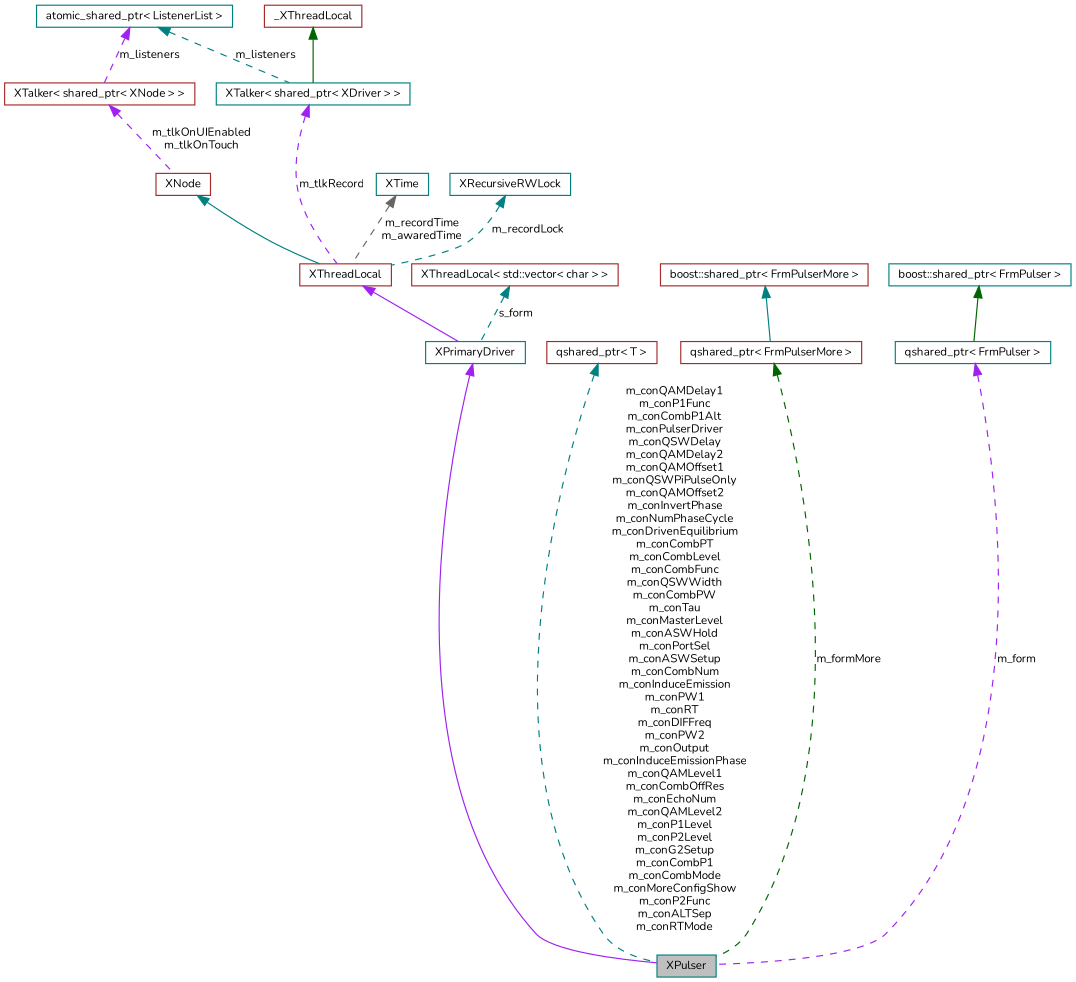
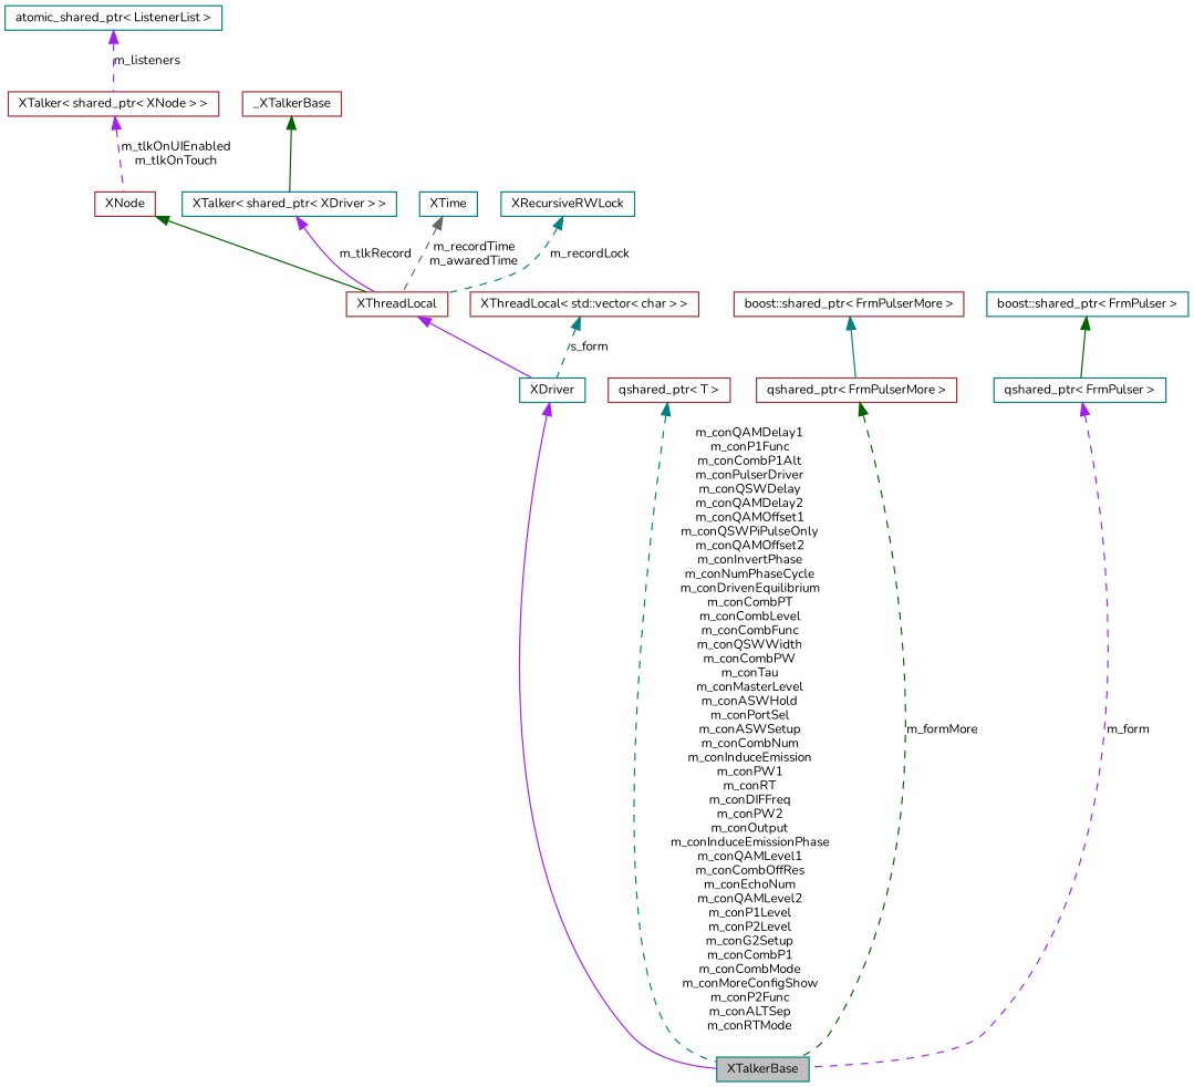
  digraph {
    fontname=Nunito
    node [color=teal fillcolor=white fontname=Nunito fontsize=10 shape=record style=filled]
    edge [color=purple dir=back fontname=Nunito fontsize=10 labelfontname="FreeSans.ttf" labelfontsize=10 style=dashed]
-   n1 [fillcolor=grey75 fontcolor=black height=0.2 label=XPulser width=0.4]
-   n2 [height=0.2 label=XPrimaryDriver width=0.4]
+   n1 [fillcolor=grey75 fontcolor=black height=0.2 label=XTalkerBase width=0.4]
+   n2 [height=0.2 label=XDriver width=0.4]
    n3 [color=brown height=0.2 label=XThreadLocal width=0.4]
    n4 [color=brown height=0.2 label=XNode width=0.4]
    n5 [color=brown height=0.2 label="XTalker\< shared_ptr\< XNode \> \>" width=0.4]
-   n6 [color=brown height=0.2 label=_XThreadLocal width=0.4]
+   n6 [color=brown height=0.2 label=_XTalkerBase width=0.4]
    n7 [height=0.2 label="XTalker\< shared_ptr\< XDriver \> \>" width=0.4]
    n8 [height=0.2 label="atomic_shared_ptr\< ListenerList \>" width=0.4]
    n9 [height=0.2 label=XTime width=0.4]
    n10 [height=0.2 label=XRecursiveRWLock width=0.4]
    n11 [color=brown height=0.2 label="XThreadLocal\< std::vector\< char \> \>" width=0.4]
    n12 [color=brown height=0.2 label="qshared_ptr\< T \>" width=0.4]
    n13 [color=brown height=0.2 label="qshared_ptr\< FrmPulserMore \>" width=0.4]
    n14 [color=brown height=0.2 label="boost::shared_ptr\< FrmPulserMore \>" width=0.4]
    n15 [height=0.2 label="qshared_ptr\< FrmPulser \>" width=0.4]
    n16 [height=0.2 label="boost::shared_ptr\< FrmPulser \>" width=0.4]
    n2 -> n1 [style=solid]
    n3 -> n2 [style=solid]
-   n4 -> n3 [color=teal style=solid]
+   n4 -> n3 [color=darkgreen style=solid]
    n5 -> n4 [label="m_tlkOnUIEnabled\nm_tlkOnTouch"]
    n6 -> n7 [color=darkgreen style=solid]
-   n7 -> n3 [label=m_tlkRecord]
+   n7 -> n3 [label=m_tlkRecord style=solid]
    n8 -> n5 [label=m_listeners]
-   n8 -> n7 [color=teal label=m_listeners]
    n9 -> n3 [color=gray40 label="m_recordTime\nm_awaredTime"]
    n10 -> n3 [color=teal label=m_recordLock]
    n11 -> n2 [color=teal label=s_form]
    n12 -> n1 [color=teal label="m_conQAMDelay1\nm_conP1Func\nm_conCombP1Alt\nm_conPulserDriver\nm_conQSWDelay\nm_conQAMDelay2\nm_conQAMOffset1\nm_conQSWPiPulseOnly\nm_conQAMOffset2\nm_conInvertPhase\nm_conNumPhaseCycle\nm_conDrivenEquilibrium\nm_conCombPT\nm_conCombLevel\nm_conCombFunc\nm_conQSWWidth\nm_conCombPW\nm_conTau\nm_conMasterLevel\nm_conASWHold\nm_conPortSel\nm_conASWSetup\nm_conCombNum\nm_conInduceEmission\nm_conPW1\nm_conRT\nm_conDIFFreq\nm_conPW2\nm_conOutput\nm_conInduceEmissionPhase\nm_conQAMLevel1\nm_conCombOffRes\nm_conEchoNum\nm_conQAMLevel2\nm_conP1Level\nm_conP2Level\nm_conG2Setup\nm_conCombP1\nm_conCombMode\nm_conMoreConfigShow\nm_conP2Func\nm_conALTSep\nm_conRTMode"]
    n13 -> n1 [color=darkgreen label=m_formMore]
    n14 -> n13 [color=teal style=solid]
    n15 -> n1 [label=m_form]
    n16 -> n15 [color=darkgreen style=solid]
  }
